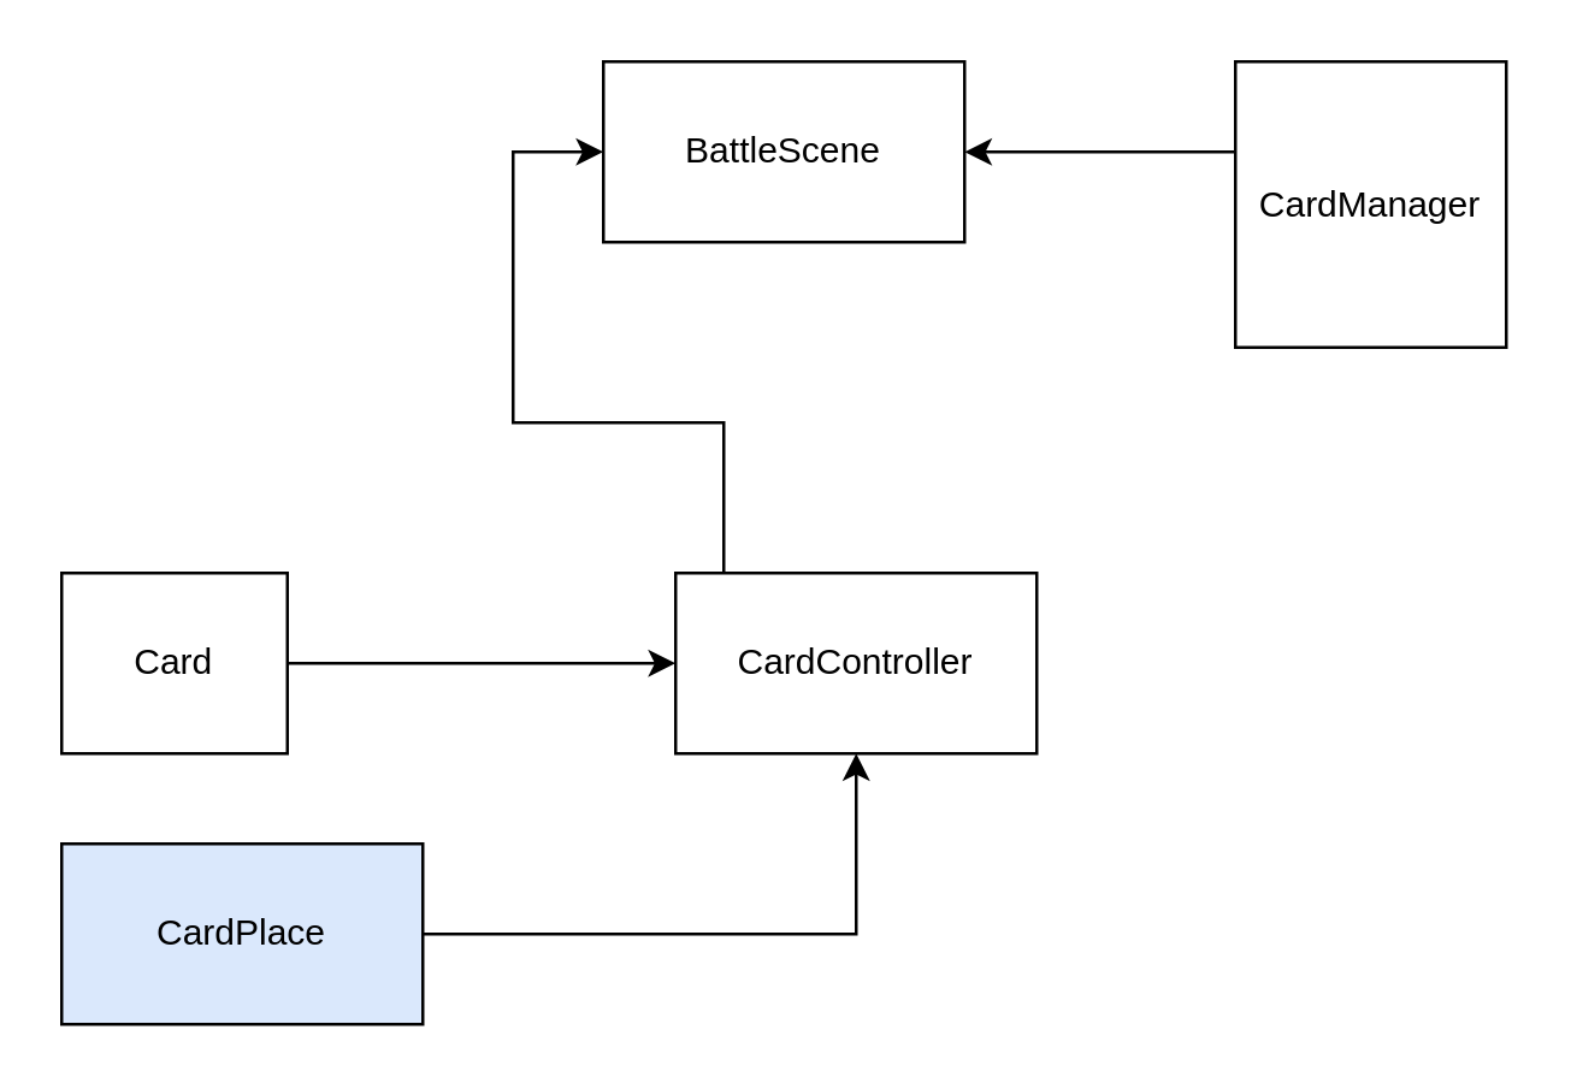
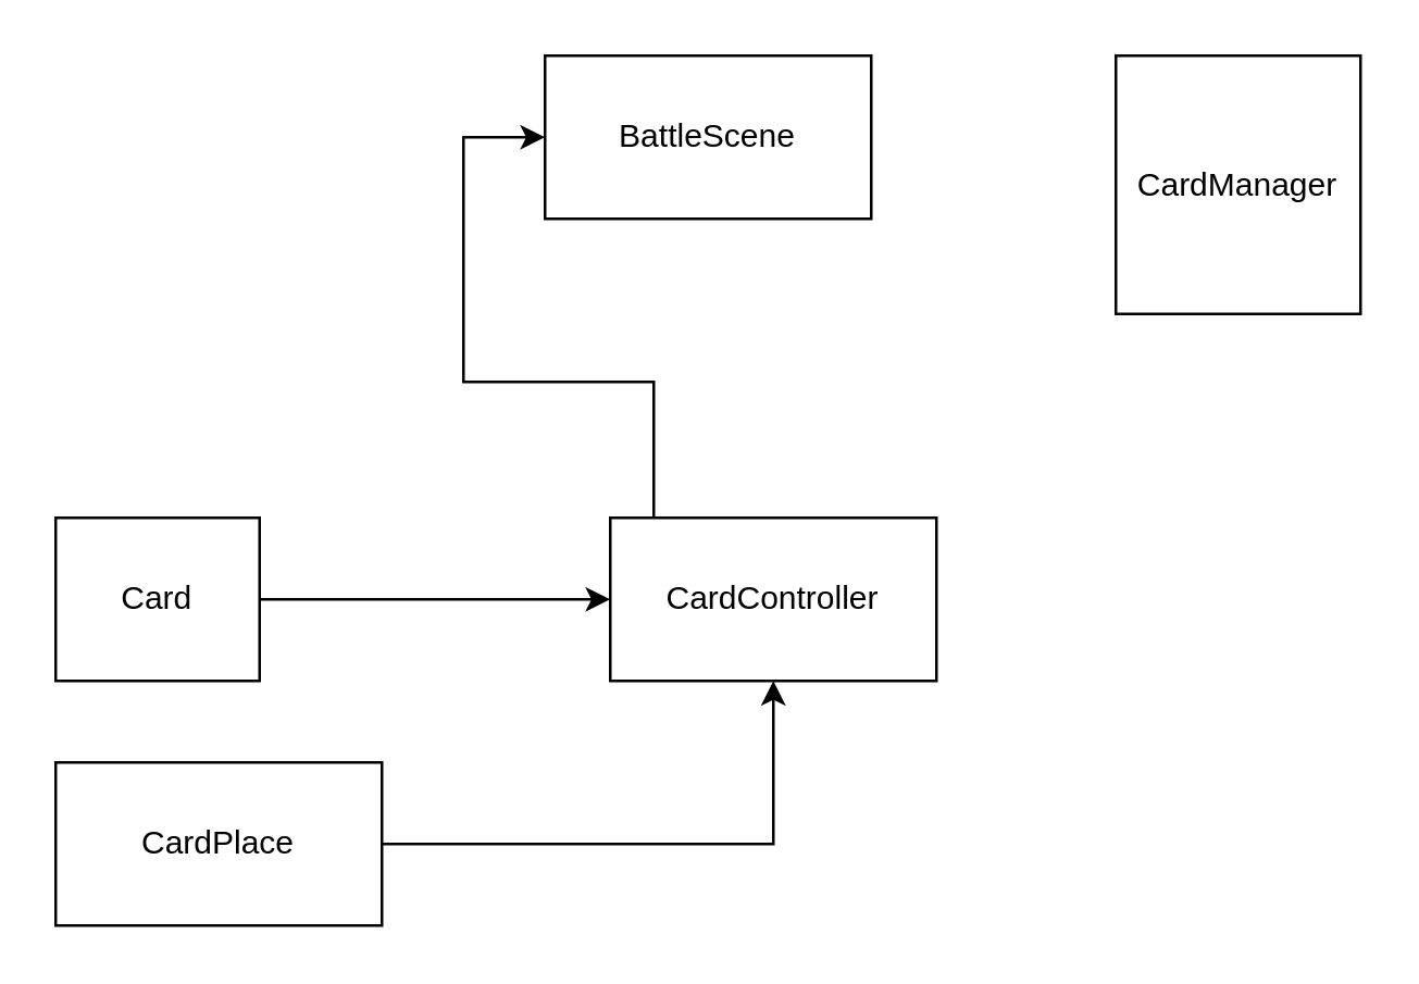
  <mxCell id="0" />
  <mxCell id="1" parent="0" />
  <mxCell id="2" value="BattleScene" style="rounded=0;whiteSpace=wrap;html=1;" vertex="1" parent="1"><mxGeometry x="200" y="20" width="120" height="60" as="geometry" /></mxCell>
- <mxCell id="3" style="edgeStyle=orthogonalEdgeStyle;rounded=0;orthogonalLoop=1;jettySize=auto;html=1;entryX=1;entryY=0.5;entryDx=0;entryDy=0;exitX=0;exitY=0.5;exitDx=0;exitDy=0;" edge="1" parent="1" source="4" target="2"><mxGeometry relative="1" as="geometry"><Array as="points"><mxPoint x="370" y="50" /><mxPoint x="370" y="50" /></Array></mxGeometry></mxCell>
  <mxCell id="4" value="CardManager" style="rounded=0;whiteSpace=wrap;html=1;" vertex="1" parent="1"><mxGeometry x="410" y="20" width="90" height="95" as="geometry" /></mxCell>
  <mxCell id="5" style="edgeStyle=orthogonalEdgeStyle;rounded=0;orthogonalLoop=1;jettySize=auto;html=1;entryX=0;entryY=0.5;entryDx=0;entryDy=0;" edge="1" parent="1" source="6" target="2"><mxGeometry relative="1" as="geometry"><Array as="points"><mxPoint x="240" y="140" /><mxPoint x="170" y="140" /><mxPoint x="170" y="50" /></Array></mxGeometry></mxCell>
  <mxCell id="6" value="CardController" style="rounded=0;whiteSpace=wrap;html=1;" vertex="1" parent="1"><mxGeometry x="224" y="190" width="120" height="60" as="geometry" /></mxCell>
  <mxCell id="7" value="" style="edgeStyle=orthogonalEdgeStyle;rounded=0;orthogonalLoop=1;jettySize=auto;html=1;" edge="1" parent="1" source="8" target="6"><mxGeometry relative="1" as="geometry" /></mxCell>
- <mxCell id="8" value="CardPlace" style="rounded=0;whiteSpace=wrap;html=1;fillColor=#dae8fc;" vertex="1" parent="1"><mxGeometry x="20" y="280" width="120" height="60" as="geometry" /></mxCell>
+ <mxCell id="8" value="CardPlace" style="rounded=0;whiteSpace=wrap;html=1;" vertex="1" parent="1"><mxGeometry x="20" y="280" width="120" height="60" as="geometry" /></mxCell>
  <mxCell id="9" style="edgeStyle=orthogonalEdgeStyle;rounded=0;orthogonalLoop=1;jettySize=auto;html=1;entryX=0;entryY=0.5;entryDx=0;entryDy=0;" edge="1" parent="1" source="10" target="6"><mxGeometry relative="1" as="geometry" /></mxCell>
  <mxCell id="10" value="Card" style="rounded=0;whiteSpace=wrap;html=1;" vertex="1" parent="1"><mxGeometry x="20" y="190" width="75" height="60" as="geometry" /></mxCell>
